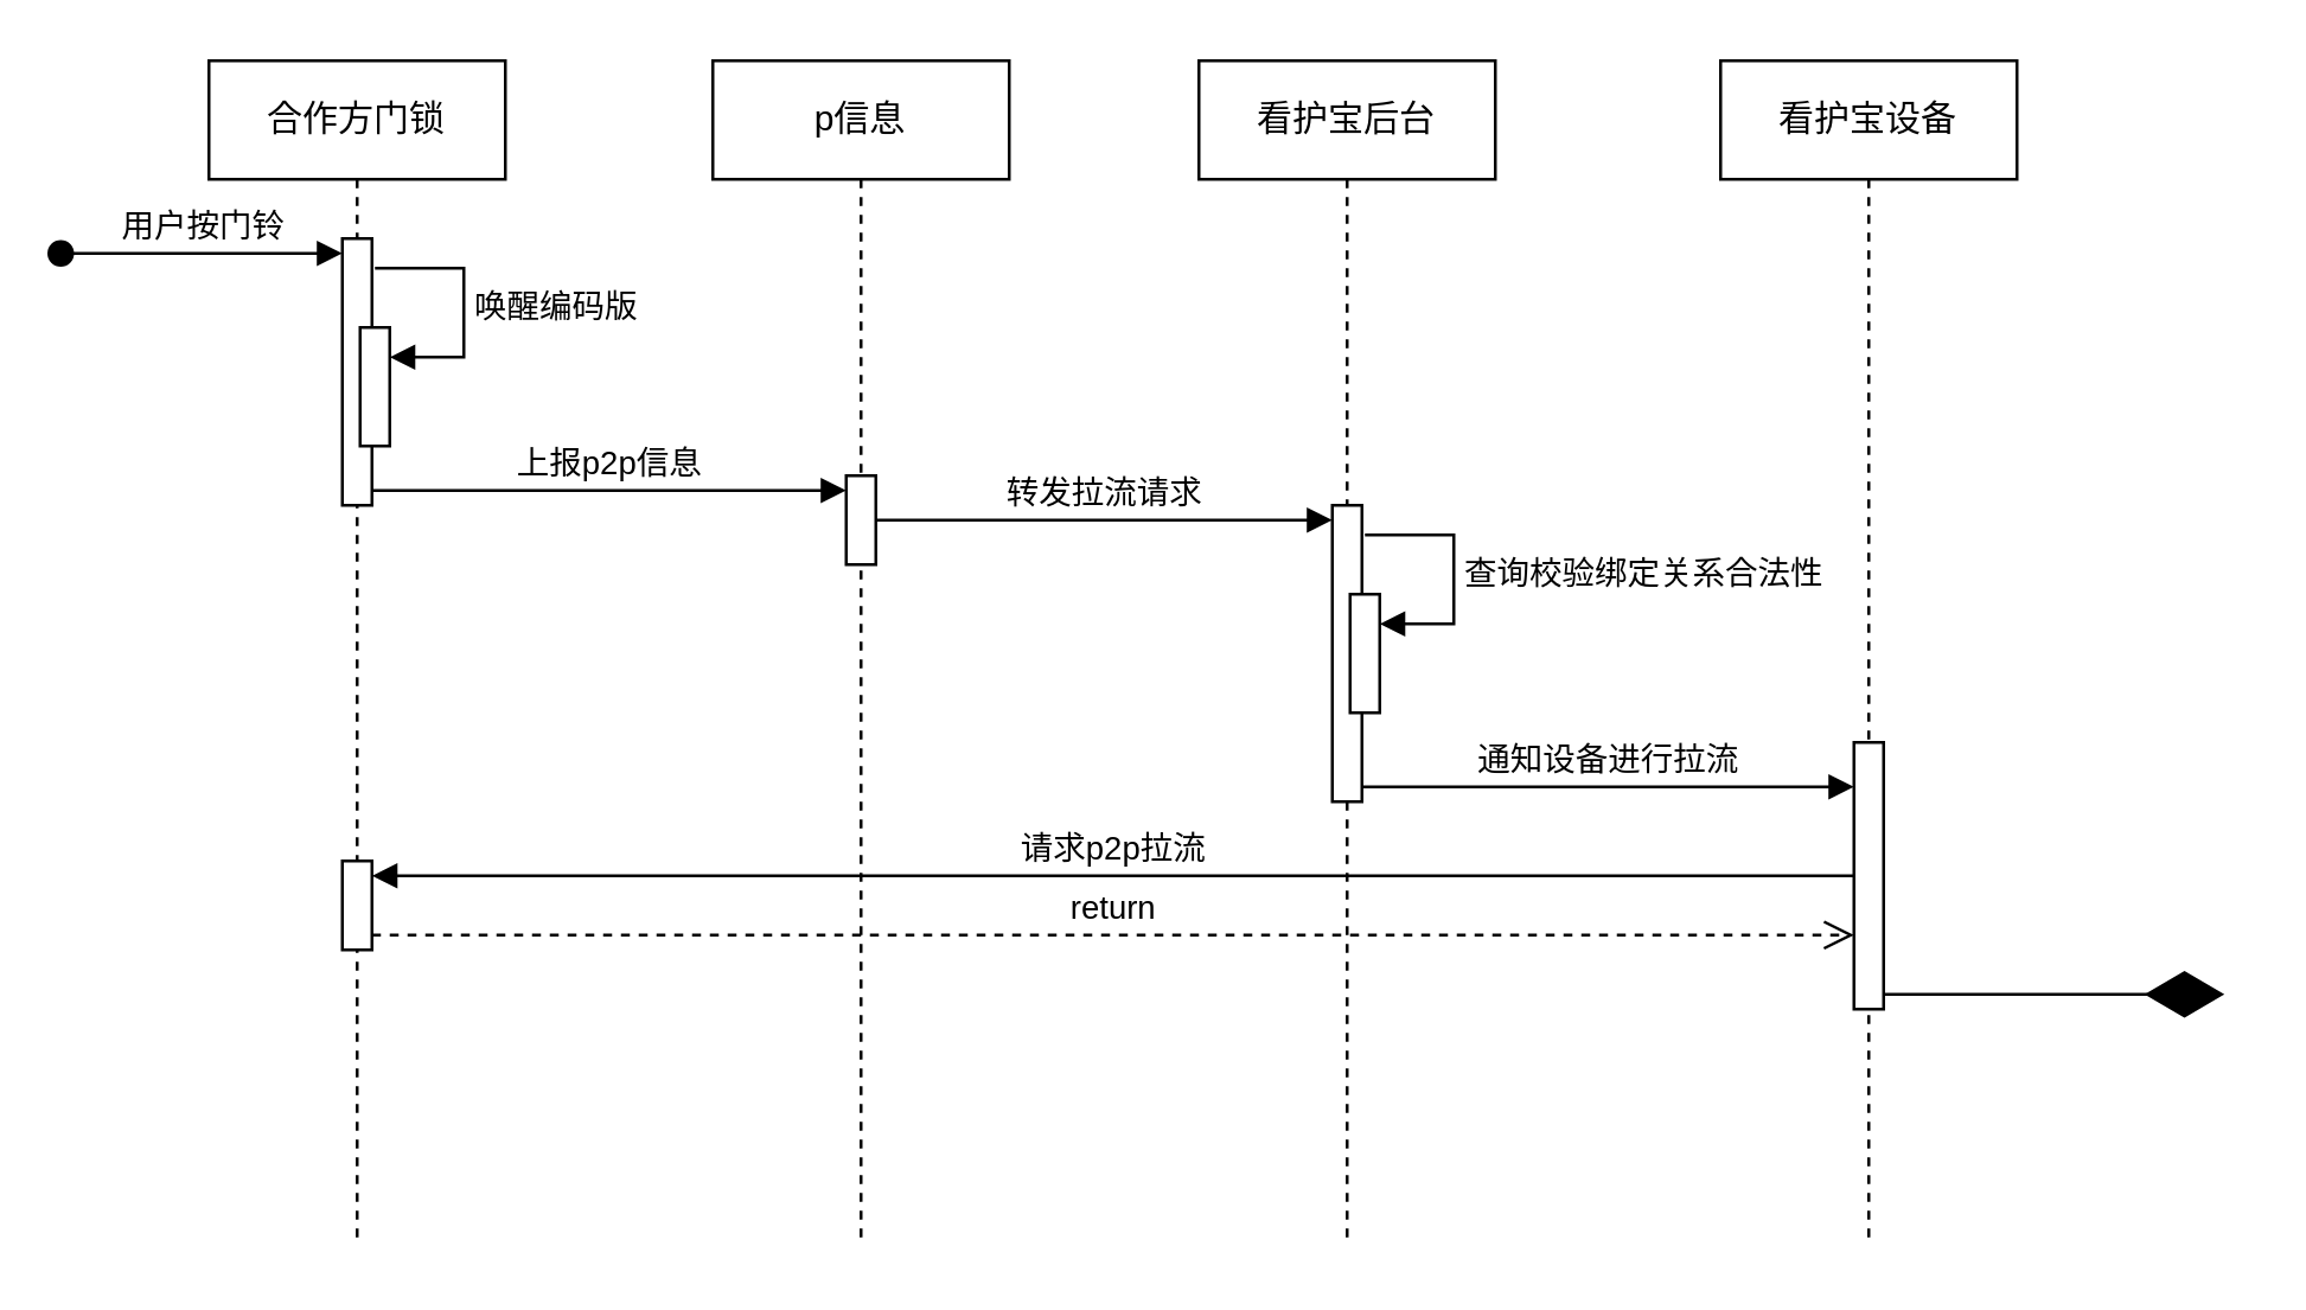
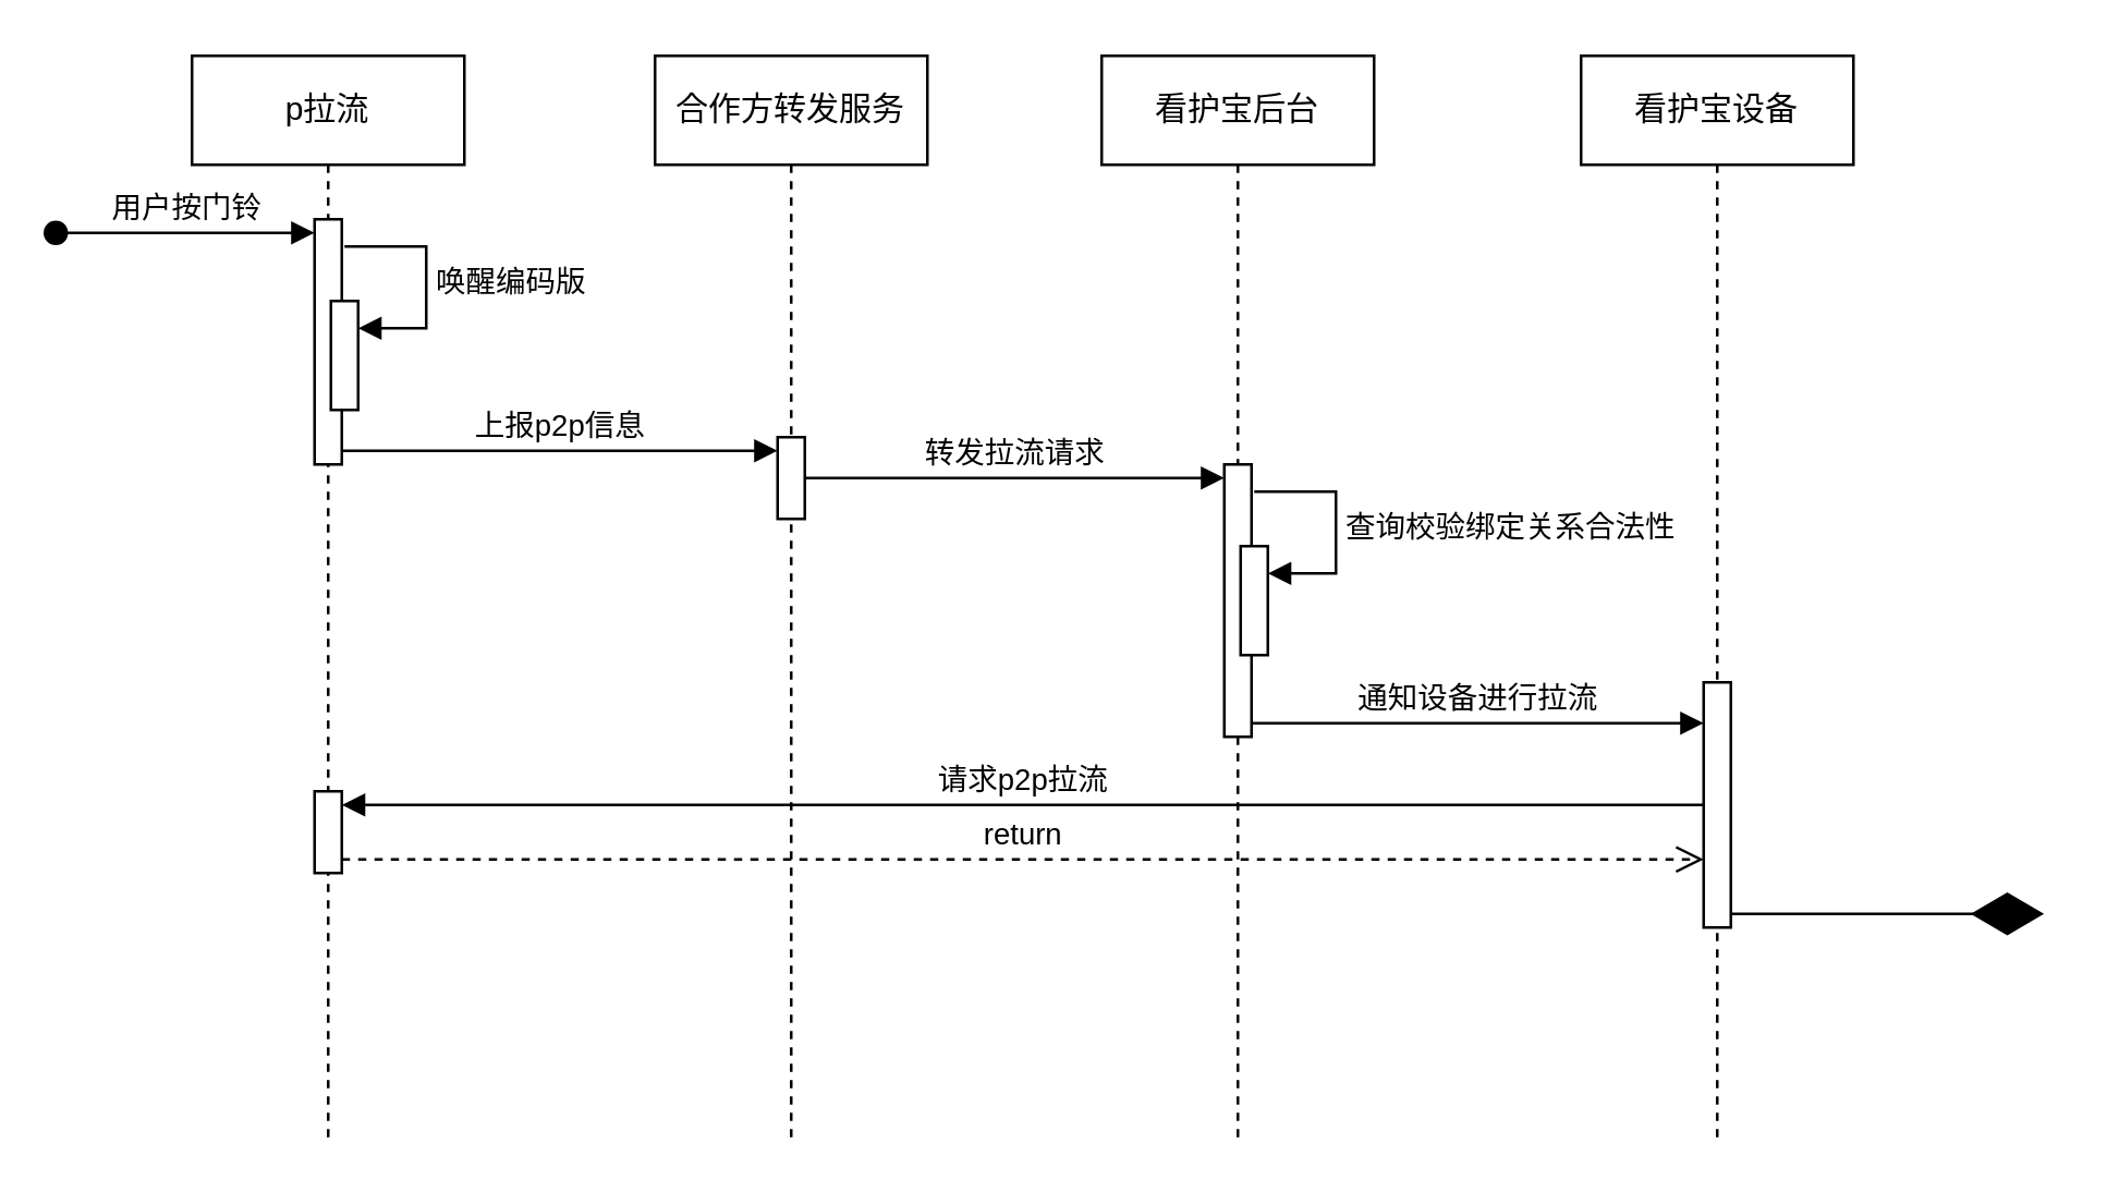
  <mxCell id="0" />
  <mxCell id="1" parent="0" />
- <mxCell id="2" value="合作方门锁" style="shape=umlLifeline;perimeter=lifelinePerimeter;whiteSpace=wrap;html=1;container=1;dropTarget=0;collapsible=0;recursiveResize=0;outlineConnect=0;portConstraint=eastwest;newEdgeStyle={&quot;curved&quot;:0,&quot;rounded&quot;:0};" parent="1" vertex="1"><mxGeometry x="70" y="20" width="100" height="400" as="geometry" /></mxCell>
+ <mxCell id="2" value="p拉流" style="shape=umlLifeline;perimeter=lifelinePerimeter;whiteSpace=wrap;html=1;container=1;dropTarget=0;collapsible=0;recursiveResize=0;outlineConnect=0;portConstraint=eastwest;newEdgeStyle={&quot;curved&quot;:0,&quot;rounded&quot;:0};" parent="1" vertex="1"><mxGeometry x="70" y="20" width="100" height="400" as="geometry" /></mxCell>
  <mxCell id="3" value="" style="html=1;points=[[0,0,0,0,5],[0,1,0,0,-5],[1,0,0,0,5],[1,1,0,0,-5]];perimeter=orthogonalPerimeter;outlineConnect=0;targetShapes=umlLifeline;portConstraint=eastwest;newEdgeStyle={&quot;curved&quot;:0,&quot;rounded&quot;:0};" parent="2" vertex="1"><mxGeometry x="45" y="60" width="10" height="90" as="geometry" /></mxCell>
  <mxCell id="4" value="" style="html=1;points=[[0,0,0,0,5],[0,1,0,0,-5],[1,0,0,0,5],[1,1,0,0,-5]];perimeter=orthogonalPerimeter;outlineConnect=0;targetShapes=umlLifeline;portConstraint=eastwest;newEdgeStyle={&quot;curved&quot;:0,&quot;rounded&quot;:0};" parent="2" vertex="1"><mxGeometry x="51" y="90" width="10" height="40" as="geometry" /></mxCell>
  <mxCell id="5" value="唤醒编码版" style="html=1;align=left;spacingLeft=2;endArrow=block;rounded=0;edgeStyle=orthogonalEdgeStyle;curved=0;rounded=0;" parent="2" target="4" edge="1"><mxGeometry relative="1" as="geometry"><mxPoint x="56" y="70" as="sourcePoint" /><Array as="points"><mxPoint x="86" y="100" /></Array></mxGeometry></mxCell>
  <mxCell id="6" value="" style="html=1;points=[[0,0,0,0,5],[0,1,0,0,-5],[1,0,0,0,5],[1,1,0,0,-5]];perimeter=orthogonalPerimeter;outlineConnect=0;targetShapes=umlLifeline;portConstraint=eastwest;newEdgeStyle={&quot;curved&quot;:0,&quot;rounded&quot;:0};" parent="2" vertex="1"><mxGeometry x="45" y="270" width="10" height="30" as="geometry" /></mxCell>
- <mxCell id="7" value="p信息" style="shape=umlLifeline;perimeter=lifelinePerimeter;whiteSpace=wrap;html=1;container=1;dropTarget=0;collapsible=0;recursiveResize=0;outlineConnect=0;portConstraint=eastwest;newEdgeStyle={&quot;curved&quot;:0,&quot;rounded&quot;:0};" parent="1" vertex="1"><mxGeometry x="240" y="20" width="100" height="400" as="geometry" /></mxCell>
+ <mxCell id="7" value="合作方转发服务" style="shape=umlLifeline;perimeter=lifelinePerimeter;whiteSpace=wrap;html=1;container=1;dropTarget=0;collapsible=0;recursiveResize=0;outlineConnect=0;portConstraint=eastwest;newEdgeStyle={&quot;curved&quot;:0,&quot;rounded&quot;:0};" parent="1" vertex="1"><mxGeometry x="240" y="20" width="100" height="400" as="geometry" /></mxCell>
  <mxCell id="8" value="" style="html=1;points=[[0,0,0,0,5],[0,1,0,0,-5],[1,0,0,0,5],[1,1,0,0,-5]];perimeter=orthogonalPerimeter;outlineConnect=0;targetShapes=umlLifeline;portConstraint=eastwest;newEdgeStyle={&quot;curved&quot;:0,&quot;rounded&quot;:0};" parent="7" vertex="1"><mxGeometry x="45" y="140" width="10" height="30" as="geometry" /></mxCell>
  <mxCell id="9" value="看护宝后台" style="shape=umlLifeline;perimeter=lifelinePerimeter;whiteSpace=wrap;html=1;container=1;dropTarget=0;collapsible=0;recursiveResize=0;outlineConnect=0;portConstraint=eastwest;newEdgeStyle={&quot;curved&quot;:0,&quot;rounded&quot;:0};" parent="1" vertex="1"><mxGeometry x="404" y="20" width="100" height="400" as="geometry" /></mxCell>
  <mxCell id="10" value="" style="html=1;points=[[0,0,0,0,5],[0,1,0,0,-5],[1,0,0,0,5],[1,1,0,0,-5]];perimeter=orthogonalPerimeter;outlineConnect=0;targetShapes=umlLifeline;portConstraint=eastwest;newEdgeStyle={&quot;curved&quot;:0,&quot;rounded&quot;:0};" parent="9" vertex="1"><mxGeometry x="45" y="150" width="10" height="100" as="geometry" /></mxCell>
  <mxCell id="11" value="" style="html=1;points=[[0,0,0,0,5],[0,1,0,0,-5],[1,0,0,0,5],[1,1,0,0,-5]];perimeter=orthogonalPerimeter;outlineConnect=0;targetShapes=umlLifeline;portConstraint=eastwest;newEdgeStyle={&quot;curved&quot;:0,&quot;rounded&quot;:0};" parent="9" vertex="1"><mxGeometry x="51" y="180" width="10" height="40" as="geometry" /></mxCell>
  <mxCell id="12" value="查询校验绑定关系合法性" style="html=1;align=left;spacingLeft=2;endArrow=block;rounded=0;edgeStyle=orthogonalEdgeStyle;curved=0;rounded=0;" parent="9" target="11" edge="1"><mxGeometry relative="1" as="geometry"><mxPoint x="56" y="160" as="sourcePoint" /><Array as="points"><mxPoint x="86" y="190" /></Array></mxGeometry></mxCell>
  <mxCell id="13" value="看护宝设备" style="shape=umlLifeline;perimeter=lifelinePerimeter;whiteSpace=wrap;html=1;container=1;dropTarget=0;collapsible=0;recursiveResize=0;outlineConnect=0;portConstraint=eastwest;newEdgeStyle={&quot;curved&quot;:0,&quot;rounded&quot;:0};" parent="1" vertex="1"><mxGeometry x="580" y="20" width="100" height="400" as="geometry" /></mxCell>
  <mxCell id="14" value="" style="html=1;points=[[0,0,0,0,5],[0,1,0,0,-5],[1,0,0,0,5],[1,1,0,0,-5]];perimeter=orthogonalPerimeter;outlineConnect=0;targetShapes=umlLifeline;portConstraint=eastwest;newEdgeStyle={&quot;curved&quot;:0,&quot;rounded&quot;:0};" parent="13" vertex="1"><mxGeometry x="45" y="230" width="10" height="90" as="geometry" /></mxCell>
  <mxCell id="15" value="用户按门铃" style="html=1;verticalAlign=bottom;startArrow=oval;startFill=1;endArrow=block;startSize=8;curved=0;rounded=0;entryX=0;entryY=0;entryDx=0;entryDy=5;entryPerimeter=0;" parent="1" target="3" edge="1"><mxGeometry width="60" relative="1" as="geometry"><mxPoint x="20" y="85" as="sourcePoint" /><mxPoint x="80" y="100" as="targetPoint" /></mxGeometry></mxCell>
  <mxCell id="16" value="上报p2p信息" style="html=1;verticalAlign=bottom;endArrow=block;curved=0;rounded=0;entryX=0;entryY=0;entryDx=0;entryDy=5;entryPerimeter=0;" parent="1" source="3" target="8" edge="1"><mxGeometry width="80" relative="1" as="geometry"><mxPoint x="170" y="160" as="sourcePoint" /><mxPoint x="250" y="160" as="targetPoint" /></mxGeometry></mxCell>
  <mxCell id="17" value="转发拉流请求" style="html=1;verticalAlign=bottom;endArrow=block;curved=0;rounded=0;entryX=0;entryY=0;entryDx=0;entryDy=5;entryPerimeter=0;" parent="1" source="8" target="10" edge="1"><mxGeometry width="80" relative="1" as="geometry"><mxPoint x="360" y="360" as="sourcePoint" /><mxPoint x="440" y="360" as="targetPoint" /></mxGeometry></mxCell>
  <mxCell id="18" value="通知设备进行拉流" style="html=1;verticalAlign=bottom;endArrow=block;curved=0;rounded=0;exitX=1;exitY=1;exitDx=0;exitDy=-5;exitPerimeter=0;" parent="1" target="14" edge="1"><mxGeometry width="80" relative="1" as="geometry"><mxPoint x="459" y="265" as="sourcePoint" /><mxPoint x="570" y="330" as="targetPoint" /></mxGeometry></mxCell>
  <mxCell id="19" value="请求p2p拉流" style="html=1;verticalAlign=bottom;endArrow=block;curved=0;rounded=0;entryX=1;entryY=0;entryDx=0;entryDy=5;entryPerimeter=0;" parent="1" source="14" target="6" edge="1"><mxGeometry width="80" relative="1" as="geometry"><mxPoint x="360" y="290" as="sourcePoint" /><mxPoint x="440" y="290" as="targetPoint" /><mxPoint as="offset" /></mxGeometry></mxCell>
  <mxCell id="20" value="return" style="html=1;verticalAlign=bottom;endArrow=open;dashed=1;endSize=8;curved=0;rounded=0;exitX=1;exitY=1;exitDx=0;exitDy=-5;exitPerimeter=0;" parent="1" source="6" target="14" edge="1"><mxGeometry relative="1" as="geometry"><mxPoint x="420" y="340" as="sourcePoint" /><mxPoint x="340" y="340" as="targetPoint" /></mxGeometry></mxCell>
  <mxCell id="21" value="" style="endArrow=diamondThin;endFill=1;endSize=24;html=1;rounded=0;exitX=1;exitY=1;exitDx=0;exitDy=-5;exitPerimeter=0;" parent="1" source="14" edge="1"><mxGeometry width="160" relative="1" as="geometry"><mxPoint x="670" y="330" as="sourcePoint" /><mxPoint x="750" y="335" as="targetPoint" /></mxGeometry></mxCell>
